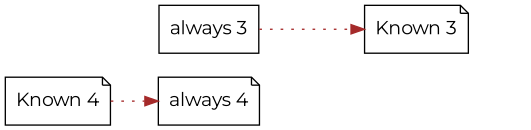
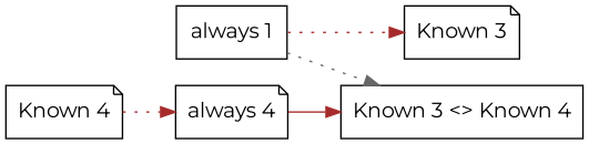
  digraph {
    fontname=Montserrat
    rankdir=LR
    node [fontname=Montserrat shape=note]
    edge [color=brown fontname=Montserrat style=dotted]
-   n1 [label="always 3" shape=box]
+   n1 [label="always 1" shape=box]
    n2 [label="Known 3"]
+   n3 [label="Known 3 <> Known 4" shape=box]
    n4 [label="always 4"]
    n5 [label="Known 4"]
    n1 -> n2
+   n1 -> n3 [color=gray40]
+   n4 -> n3 [style=solid]
    n5 -> n4
  }
